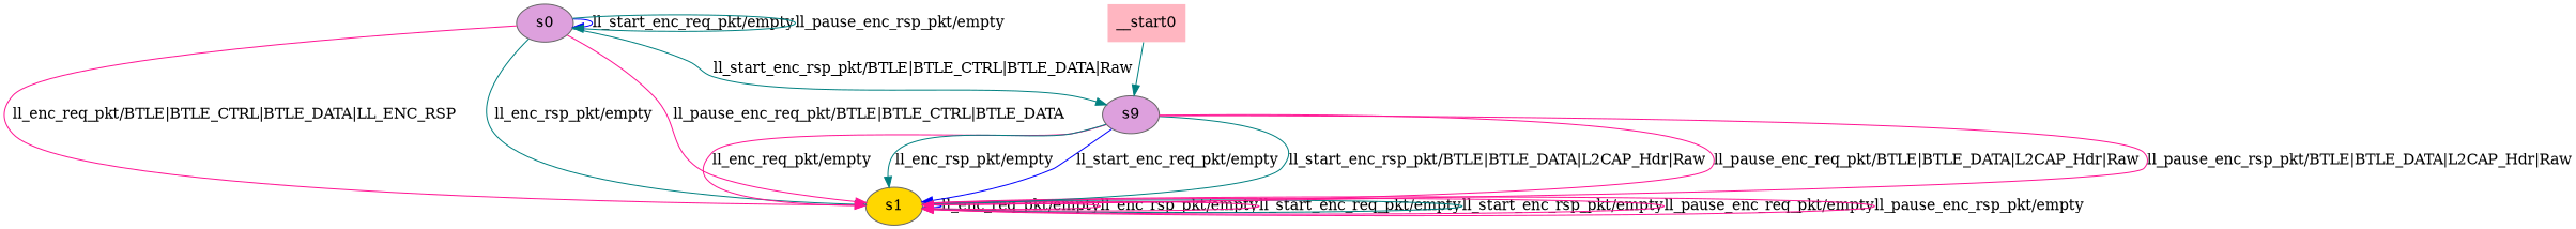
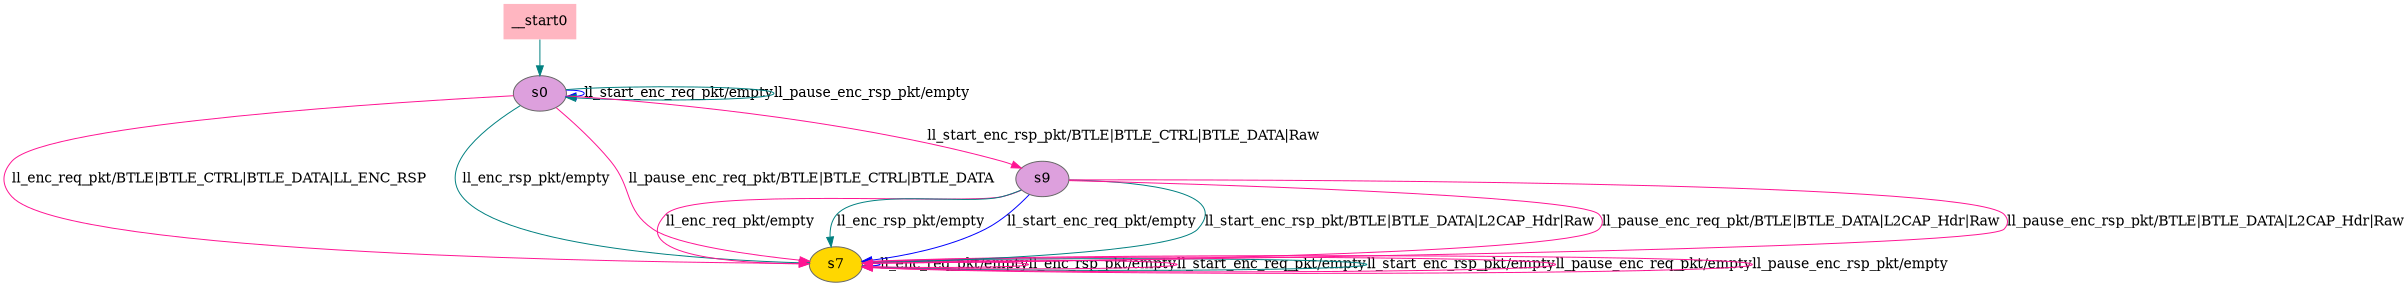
  digraph {
    node [color=gray40 fillcolor=plum style=filled]
    edge [color=deeppink]
    n1 [label=s0]
-   n2 [fillcolor=gold label=s1]
+   n2 [fillcolor=gold label=s7]
    n3 [label=s9]
    __start0 [fillcolor=lightpink shape=none]
    n1 -> n1 [color=blue label="ll_start_enc_req_pkt/empty"]
    n1 -> n1 [color=teal label="ll_pause_enc_rsp_pkt/empty"]
    n1 -> n2 [label="ll_enc_req_pkt/BTLE|BTLE_CTRL|BTLE_DATA|LL_ENC_RSP"]
    n1 -> n2 [color=teal label="ll_enc_rsp_pkt/empty"]
    n1 -> n2 [label="ll_pause_enc_req_pkt/BTLE|BTLE_CTRL|BTLE_DATA"]
-   n1 -> n3 [color=teal label="ll_start_enc_rsp_pkt/BTLE|BTLE_CTRL|BTLE_DATA|Raw"]
+   n1 -> n3 [label="ll_start_enc_rsp_pkt/BTLE|BTLE_CTRL|BTLE_DATA|Raw"]
    n2 -> n2 [color=blue label="ll_enc_req_pkt/empty"]
    n2 -> n2 [label="ll_enc_rsp_pkt/empty"]
    n2 -> n2 [label="ll_start_enc_req_pkt/empty"]
    n2 -> n2 [color=teal label="ll_start_enc_rsp_pkt/empty"]
    n2 -> n2 [label="ll_pause_enc_req_pkt/empty"]
    n2 -> n2 [label="ll_pause_enc_rsp_pkt/empty"]
    n3 -> n2 [label="ll_enc_req_pkt/empty"]
    n3 -> n2 [color=teal label="ll_enc_rsp_pkt/empty"]
    n3 -> n2 [color=blue label="ll_start_enc_req_pkt/empty"]
    n3 -> n2 [color=teal label="ll_start_enc_rsp_pkt/BTLE|BTLE_DATA|L2CAP_Hdr|Raw"]
    n3 -> n2 [label="ll_pause_enc_req_pkt/BTLE|BTLE_DATA|L2CAP_Hdr|Raw"]
    n3 -> n2 [label="ll_pause_enc_rsp_pkt/BTLE|BTLE_DATA|L2CAP_Hdr|Raw"]
-   __start0 -> n3 [color=teal]
+   __start0 -> n1 [color=teal]
  }
